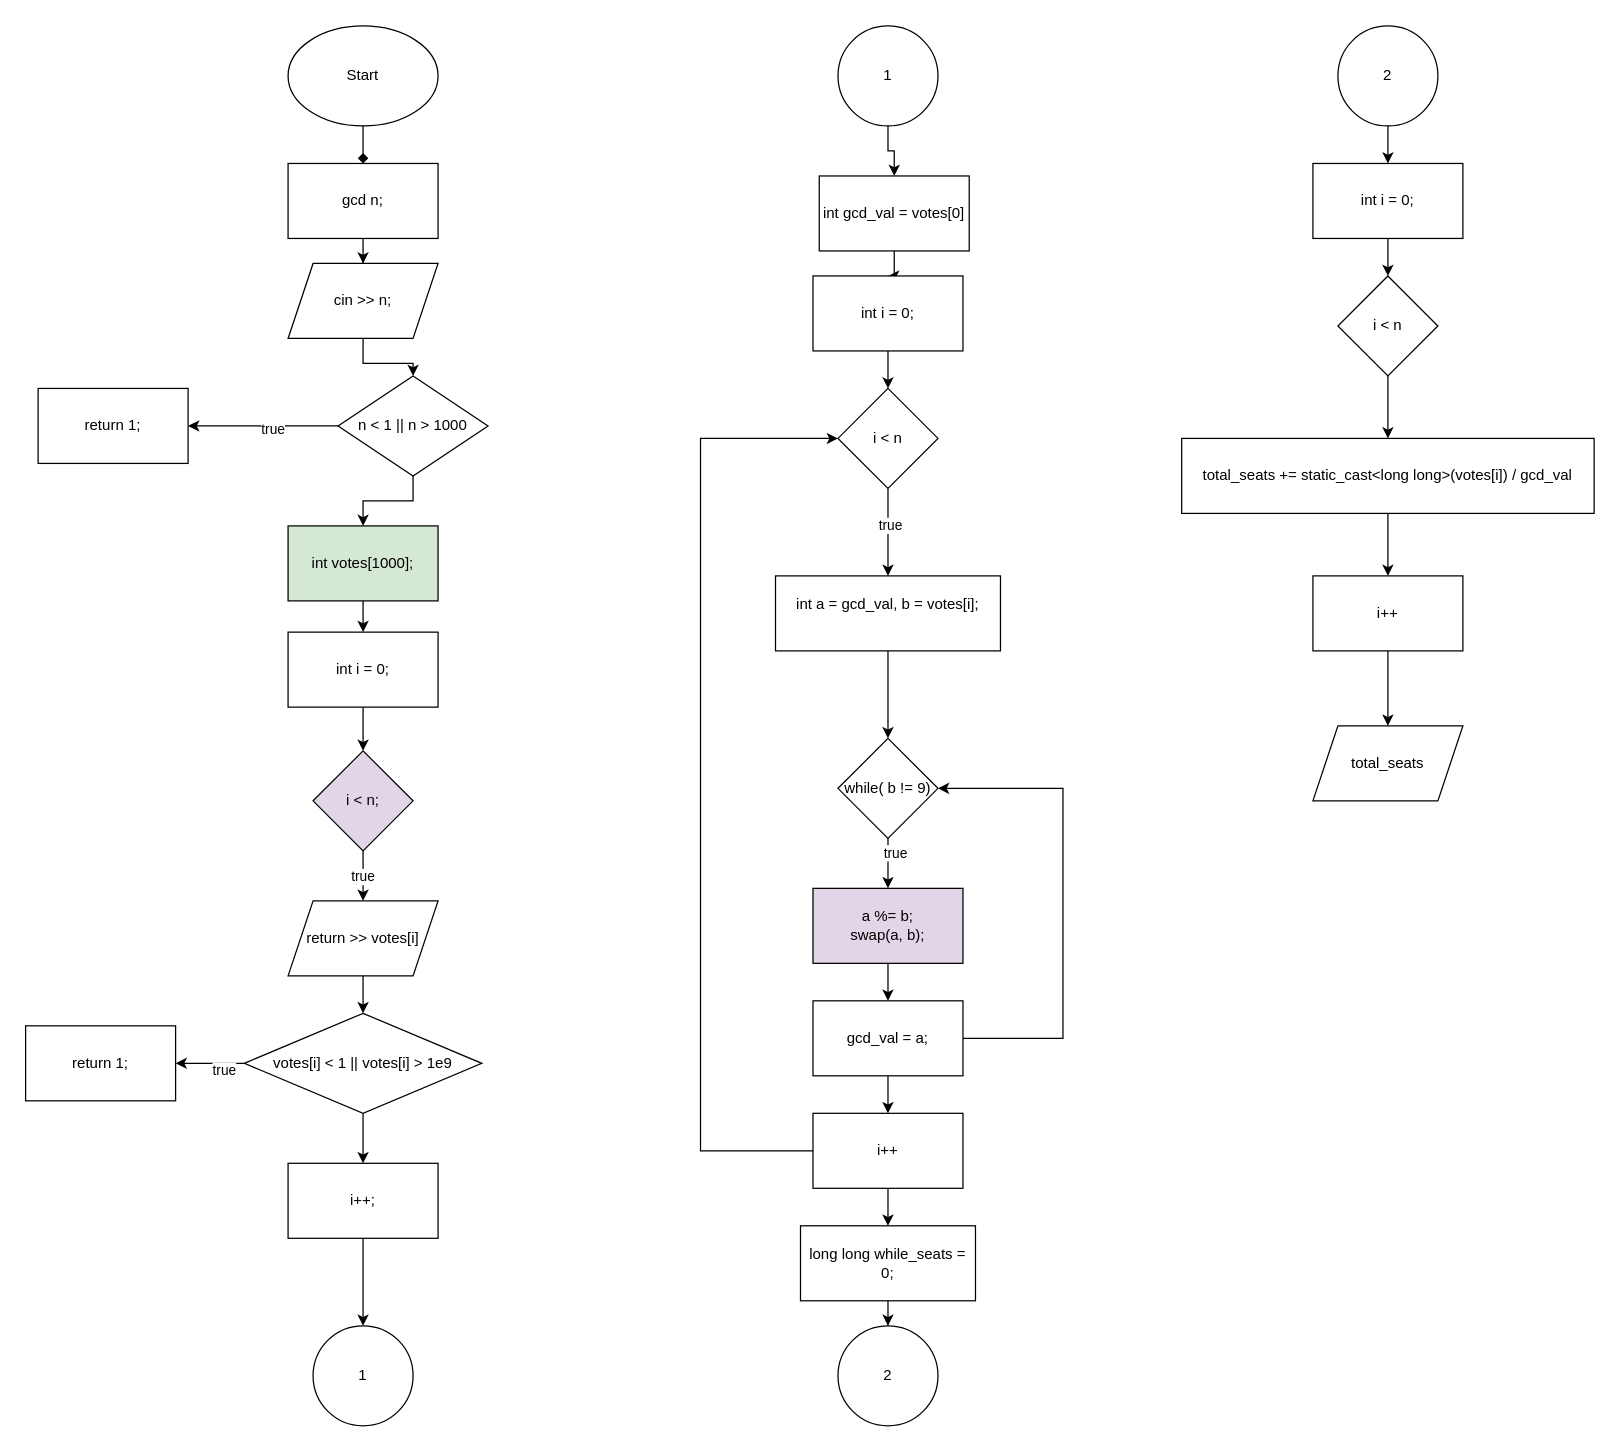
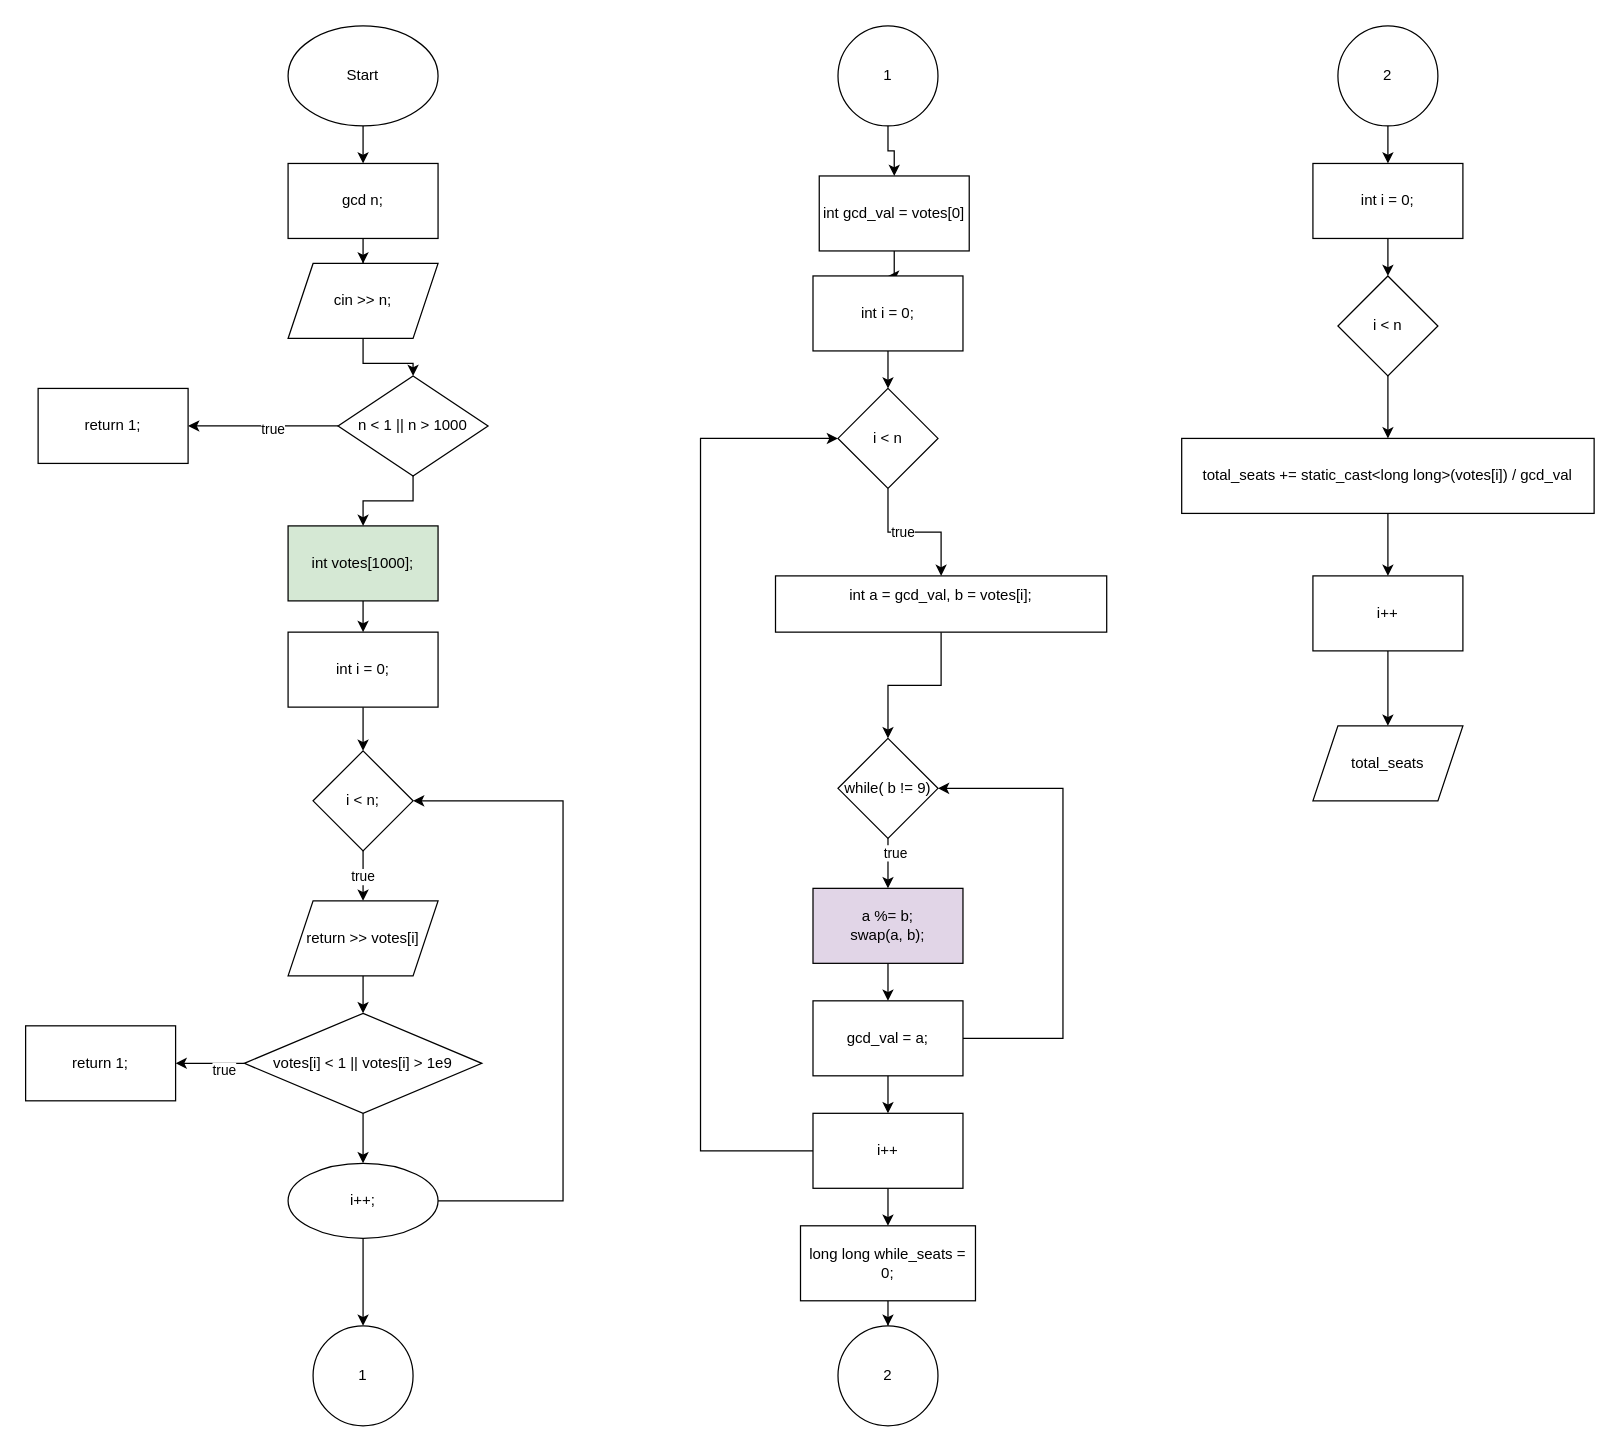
  <mxCell id="0" />
  <mxCell id="1" parent="0" />
- <mxCell id="2" value="" style="edgeStyle=orthogonalEdgeStyle;rounded=0;orthogonalLoop=1;jettySize=auto;html=1;endArrow=diamond;" edge="1" parent="1" source="3" target="5"><mxGeometry relative="1" as="geometry" /></mxCell>
+ <mxCell id="2" value="" style="edgeStyle=orthogonalEdgeStyle;rounded=0;orthogonalLoop=1;jettySize=auto;html=1;" edge="1" parent="1" source="3" target="5"><mxGeometry relative="1" as="geometry" /></mxCell>
  <mxCell id="3" value="Start" style="ellipse;whiteSpace=wrap;html=1;" vertex="1" parent="1"><mxGeometry x="230" y="20" width="120" height="80" as="geometry" /></mxCell>
  <mxCell id="4" value="" style="edgeStyle=orthogonalEdgeStyle;rounded=0;orthogonalLoop=1;jettySize=auto;html=1;" edge="1" parent="1" source="5" target="7"><mxGeometry relative="1" as="geometry" /></mxCell>
  <mxCell id="5" value="gcd n;" style="whiteSpace=wrap;html=1;" vertex="1" parent="1"><mxGeometry x="230" y="130" width="120" height="60" as="geometry" /></mxCell>
  <mxCell id="6" value="" style="edgeStyle=orthogonalEdgeStyle;rounded=0;orthogonalLoop=1;jettySize=auto;html=1;" edge="1" parent="1" source="7" target="11"><mxGeometry relative="1" as="geometry" /></mxCell>
  <mxCell id="7" value="cin &amp;gt;&amp;gt; n;" style="shape=parallelogram;perimeter=parallelogramPerimeter;whiteSpace=wrap;html=1;fixedSize=1;" vertex="1" parent="1"><mxGeometry x="230" y="210" width="120" height="60" as="geometry" /></mxCell>
  <mxCell id="8" value="" style="edgeStyle=orthogonalEdgeStyle;rounded=0;orthogonalLoop=1;jettySize=auto;html=1;" edge="1" parent="1" source="11" target="12"><mxGeometry relative="1" as="geometry" /></mxCell>
  <mxCell id="9" value="true" style="edgeLabel;html=1;align=center;verticalAlign=middle;resizable=0;points=[];" vertex="1" connectable="0" parent="8"><mxGeometry x="-0.125" y="2" relative="1" as="geometry"><mxPoint as="offset" /></mxGeometry></mxCell>
  <mxCell id="10" value="" style="edgeStyle=orthogonalEdgeStyle;rounded=0;orthogonalLoop=1;jettySize=auto;html=1;" edge="1" parent="1" source="11" target="14"><mxGeometry relative="1" as="geometry" /></mxCell>
  <mxCell id="11" value="n &amp;lt; 1 || n &amp;gt; 1000" style="rhombus;whiteSpace=wrap;html=1;" vertex="1" parent="1"><mxGeometry x="270" y="300" width="120" height="80" as="geometry" /></mxCell>
  <mxCell id="12" value="return 1;" style="whiteSpace=wrap;html=1;" vertex="1" parent="1"><mxGeometry x="30" y="310" width="120" height="60" as="geometry" /></mxCell>
  <mxCell id="13" value="" style="edgeStyle=orthogonalEdgeStyle;rounded=0;orthogonalLoop=1;jettySize=auto;html=1;" edge="1" parent="1" source="14" target="16"><mxGeometry relative="1" as="geometry" /></mxCell>
  <mxCell id="14" value="int votes[1000];" style="whiteSpace=wrap;html=1;fillColor=#d5e8d4;" vertex="1" parent="1"><mxGeometry x="230" y="420" width="120" height="60" as="geometry" /></mxCell>
  <mxCell id="15" value="" style="edgeStyle=orthogonalEdgeStyle;rounded=0;orthogonalLoop=1;jettySize=auto;html=1;" edge="1" parent="1" source="16" target="19"><mxGeometry relative="1" as="geometry" /></mxCell>
  <mxCell id="16" value="int i = 0;" style="whiteSpace=wrap;html=1;" vertex="1" parent="1"><mxGeometry x="230" y="505" width="120" height="60" as="geometry" /></mxCell>
  <mxCell id="17" value="" style="edgeStyle=orthogonalEdgeStyle;rounded=0;orthogonalLoop=1;jettySize=auto;html=1;" edge="1" parent="1" source="19" target="21"><mxGeometry relative="1" as="geometry" /></mxCell>
  <mxCell id="18" value="true" style="edgeLabel;html=1;align=center;verticalAlign=middle;resizable=0;points=[];" vertex="1" connectable="0" parent="17"><mxGeometry y="-1" relative="1" as="geometry"><mxPoint as="offset" /></mxGeometry></mxCell>
- <mxCell id="19" value="i &amp;lt; n;" style="rhombus;whiteSpace=wrap;html=1;fillColor=#e1d5e7;" vertex="1" parent="1"><mxGeometry x="250" y="600" width="80" height="80" as="geometry" /></mxCell>
+ <mxCell id="19" value="i &amp;lt; n;" style="rhombus;whiteSpace=wrap;html=1;" vertex="1" parent="1"><mxGeometry x="250" y="600" width="80" height="80" as="geometry" /></mxCell>
  <mxCell id="20" value="" style="edgeStyle=orthogonalEdgeStyle;rounded=0;orthogonalLoop=1;jettySize=auto;html=1;" edge="1" parent="1" source="21" target="25"><mxGeometry relative="1" as="geometry" /></mxCell>
  <mxCell id="21" value="return &amp;gt;&amp;gt; votes[i]" style="shape=parallelogram;perimeter=parallelogramPerimeter;whiteSpace=wrap;html=1;fixedSize=1;" vertex="1" parent="1"><mxGeometry x="230" y="720" width="120" height="60" as="geometry" /></mxCell>
  <mxCell id="22" value="" style="edgeStyle=orthogonalEdgeStyle;rounded=0;orthogonalLoop=1;jettySize=auto;html=1;" edge="1" parent="1" source="25" target="26"><mxGeometry relative="1" as="geometry" /></mxCell>
  <mxCell id="23" value="true" style="edgeLabel;html=1;align=center;verticalAlign=middle;resizable=0;points=[];" vertex="1" connectable="0" parent="22"><mxGeometry x="-0.382" y="5" relative="1" as="geometry"><mxPoint as="offset" /></mxGeometry></mxCell>
  <mxCell id="24" value="" style="edgeStyle=orthogonalEdgeStyle;rounded=0;orthogonalLoop=1;jettySize=auto;html=1;" edge="1" parent="1" source="25" target="29"><mxGeometry relative="1" as="geometry" /></mxCell>
  <mxCell id="25" value="votes[i] &amp;lt; 1 || votes[i] &amp;gt; 1e9" style="rhombus;whiteSpace=wrap;html=1;" vertex="1" parent="1"><mxGeometry x="195" y="810" width="190" height="80" as="geometry" /></mxCell>
  <mxCell id="26" value="return 1;" style="whiteSpace=wrap;html=1;" vertex="1" parent="1"><mxGeometry x="20" y="820" width="120" height="60" as="geometry" /></mxCell>
+ <mxCell id="27" style="edgeStyle=orthogonalEdgeStyle;rounded=0;orthogonalLoop=1;jettySize=auto;html=1;entryX=1;entryY=0.5;entryDx=0;entryDy=0;" edge="1" parent="1" source="29" target="19"><mxGeometry relative="1" as="geometry"><Array as="points"><mxPoint x="450" y="960" /><mxPoint x="450" y="640" /></Array></mxGeometry></mxCell>
  <mxCell id="28" value="" style="edgeStyle=orthogonalEdgeStyle;rounded=0;orthogonalLoop=1;jettySize=auto;html=1;" edge="1" parent="1" source="29" target="30"><mxGeometry relative="1" as="geometry" /></mxCell>
- <mxCell id="29" value="i++;" style="whiteSpace=wrap;html=1;" vertex="1" parent="1"><mxGeometry x="230" y="930" width="120" height="60" as="geometry" /></mxCell>
+ <mxCell id="29" value="i++;" style="ellipse;whiteSpace=wrap;html=1;" vertex="1" parent="1"><mxGeometry x="230" y="930" width="120" height="60" as="geometry" /></mxCell>
  <mxCell id="30" value="1" style="ellipse;whiteSpace=wrap;html=1;" vertex="1" parent="1"><mxGeometry x="250" y="1060" width="80" height="80" as="geometry" /></mxCell>
  <mxCell id="31" value="" style="edgeStyle=orthogonalEdgeStyle;rounded=0;orthogonalLoop=1;jettySize=auto;html=1;" edge="1" parent="1" source="32" target="34"><mxGeometry relative="1" as="geometry" /></mxCell>
  <mxCell id="32" value="1" style="ellipse;whiteSpace=wrap;html=1;aspect=fixed;" vertex="1" parent="1"><mxGeometry x="670" y="20" width="80" height="80" as="geometry" /></mxCell>
  <mxCell id="33" value="" style="edgeStyle=orthogonalEdgeStyle;rounded=0;orthogonalLoop=1;jettySize=auto;html=1;" edge="1" parent="1" source="34" target="36"><mxGeometry relative="1" as="geometry" /></mxCell>
  <mxCell id="34" value="int gcd_val = votes[0]" style="whiteSpace=wrap;html=1;" vertex="1" parent="1"><mxGeometry x="655" y="140" width="120" height="60" as="geometry" /></mxCell>
  <mxCell id="35" value="" style="edgeStyle=orthogonalEdgeStyle;rounded=0;orthogonalLoop=1;jettySize=auto;html=1;" edge="1" parent="1" source="36" target="39"><mxGeometry relative="1" as="geometry" /></mxCell>
  <mxCell id="36" value="int i = 0;" style="whiteSpace=wrap;html=1;" vertex="1" parent="1"><mxGeometry x="650" y="220" width="120" height="60" as="geometry" /></mxCell>
  <mxCell id="37" value="" style="edgeStyle=orthogonalEdgeStyle;rounded=0;orthogonalLoop=1;jettySize=auto;html=1;" edge="1" parent="1" source="39" target="41"><mxGeometry relative="1" as="geometry" /></mxCell>
  <mxCell id="38" value="true" style="edgeLabel;html=1;align=center;verticalAlign=middle;resizable=0;points=[];" vertex="1" connectable="0" parent="37"><mxGeometry x="-0.178" y="1" relative="1" as="geometry"><mxPoint as="offset" /></mxGeometry></mxCell>
  <mxCell id="39" value="i &amp;lt; n" style="rhombus;whiteSpace=wrap;html=1;" vertex="1" parent="1"><mxGeometry x="670" y="310" width="80" height="80" as="geometry" /></mxCell>
  <mxCell id="40" value="" style="edgeStyle=orthogonalEdgeStyle;rounded=0;orthogonalLoop=1;jettySize=auto;html=1;" edge="1" parent="1" source="41" target="44"><mxGeometry relative="1" as="geometry" /></mxCell>
- <mxCell id="41" value="int a = gcd_val, b = votes[i];&lt;div&gt;&lt;br&gt;&lt;/div&gt;" style="whiteSpace=wrap;html=1;" vertex="1" parent="1"><mxGeometry x="620" y="460" width="180" height="60" as="geometry" /></mxCell>
+ <mxCell id="41" value="int a = gcd_val, b = votes[i];&lt;div&gt;&lt;br&gt;&lt;/div&gt;" style="whiteSpace=wrap;html=1;" vertex="1" parent="1"><mxGeometry x="620" y="460" width="265" height="45" as="geometry" /></mxCell>
  <mxCell id="42" value="" style="edgeStyle=orthogonalEdgeStyle;rounded=0;orthogonalLoop=1;jettySize=auto;html=1;" edge="1" parent="1" source="44" target="46"><mxGeometry relative="1" as="geometry" /></mxCell>
  <mxCell id="43" value="true" style="edgeLabel;html=1;align=center;verticalAlign=middle;resizable=0;points=[];" vertex="1" connectable="0" parent="42"><mxGeometry x="-0.45" y="5" relative="1" as="geometry"><mxPoint as="offset" /></mxGeometry></mxCell>
  <mxCell id="44" value="while( b != 9)" style="rhombus;whiteSpace=wrap;html=1;" vertex="1" parent="1"><mxGeometry x="670" y="590" width="80" height="80" as="geometry" /></mxCell>
  <mxCell id="45" value="" style="edgeStyle=orthogonalEdgeStyle;rounded=0;orthogonalLoop=1;jettySize=auto;html=1;" edge="1" parent="1" source="46" target="49"><mxGeometry relative="1" as="geometry" /></mxCell>
  <mxCell id="46" value="a %= b;&lt;div&gt;swap(a, b);&lt;/div&gt;" style="whiteSpace=wrap;html=1;fillColor=#e1d5e7;" vertex="1" parent="1"><mxGeometry x="650" y="710" width="120" height="60" as="geometry" /></mxCell>
  <mxCell id="47" value="" style="edgeStyle=orthogonalEdgeStyle;rounded=0;orthogonalLoop=1;jettySize=auto;html=1;" edge="1" parent="1" source="49" target="52"><mxGeometry relative="1" as="geometry" /></mxCell>
  <mxCell id="48" style="edgeStyle=orthogonalEdgeStyle;rounded=0;orthogonalLoop=1;jettySize=auto;html=1;entryX=1;entryY=0.5;entryDx=0;entryDy=0;" edge="1" parent="1" source="49" target="44"><mxGeometry relative="1" as="geometry"><Array as="points"><mxPoint x="850" y="830" /><mxPoint x="850" y="630" /></Array></mxGeometry></mxCell>
  <mxCell id="49" value="gcd_val = a;" style="whiteSpace=wrap;html=1;" vertex="1" parent="1"><mxGeometry x="650" y="800" width="120" height="60" as="geometry" /></mxCell>
  <mxCell id="50" style="edgeStyle=orthogonalEdgeStyle;rounded=0;orthogonalLoop=1;jettySize=auto;html=1;entryX=0;entryY=0.5;entryDx=0;entryDy=0;" edge="1" parent="1" source="52" target="39"><mxGeometry relative="1" as="geometry"><Array as="points"><mxPoint x="560" y="920" /><mxPoint x="560" y="350" /></Array></mxGeometry></mxCell>
  <mxCell id="51" value="" style="edgeStyle=orthogonalEdgeStyle;rounded=0;orthogonalLoop=1;jettySize=auto;html=1;" edge="1" parent="1" source="52" target="54"><mxGeometry relative="1" as="geometry" /></mxCell>
  <mxCell id="52" value="i++" style="whiteSpace=wrap;html=1;" vertex="1" parent="1"><mxGeometry x="650" y="890" width="120" height="60" as="geometry" /></mxCell>
  <mxCell id="53" value="" style="edgeStyle=orthogonalEdgeStyle;rounded=0;orthogonalLoop=1;jettySize=auto;html=1;" edge="1" parent="1" source="54" target="55"><mxGeometry relative="1" as="geometry" /></mxCell>
  <mxCell id="54" value="long long while_seats = 0;" style="whiteSpace=wrap;html=1;" vertex="1" parent="1"><mxGeometry x="640" y="980" width="140" height="60" as="geometry" /></mxCell>
  <mxCell id="55" value="2" style="ellipse;whiteSpace=wrap;html=1;" vertex="1" parent="1"><mxGeometry x="670" y="1060" width="80" height="80" as="geometry" /></mxCell>
  <mxCell id="56" value="" style="edgeStyle=orthogonalEdgeStyle;rounded=0;orthogonalLoop=1;jettySize=auto;html=1;" edge="1" parent="1" source="57" target="59"><mxGeometry relative="1" as="geometry" /></mxCell>
  <mxCell id="57" value="2" style="ellipse;whiteSpace=wrap;html=1;aspect=fixed;" vertex="1" parent="1"><mxGeometry x="1070" y="20" width="80" height="80" as="geometry" /></mxCell>
  <mxCell id="58" value="" style="edgeStyle=orthogonalEdgeStyle;rounded=0;orthogonalLoop=1;jettySize=auto;html=1;" edge="1" parent="1" source="59" target="61"><mxGeometry relative="1" as="geometry" /></mxCell>
  <mxCell id="59" value="int i = 0;" style="whiteSpace=wrap;html=1;" vertex="1" parent="1"><mxGeometry x="1050" y="130" width="120" height="60" as="geometry" /></mxCell>
  <mxCell id="60" value="" style="edgeStyle=orthogonalEdgeStyle;rounded=0;orthogonalLoop=1;jettySize=auto;html=1;" edge="1" parent="1" source="61" target="63"><mxGeometry relative="1" as="geometry" /></mxCell>
  <mxCell id="61" value="i &amp;lt; n" style="rhombus;whiteSpace=wrap;html=1;" vertex="1" parent="1"><mxGeometry x="1070" y="220" width="80" height="80" as="geometry" /></mxCell>
  <mxCell id="62" value="" style="edgeStyle=orthogonalEdgeStyle;rounded=0;orthogonalLoop=1;jettySize=auto;html=1;" edge="1" parent="1" source="63" target="65"><mxGeometry relative="1" as="geometry" /></mxCell>
  <mxCell id="63" value="total_seats += static_cast&amp;lt;long long&amp;gt;(votes[i]) / gcd_val" style="whiteSpace=wrap;html=1;" vertex="1" parent="1"><mxGeometry x="945" y="350" width="330" height="60" as="geometry" /></mxCell>
  <mxCell id="64" value="" style="edgeStyle=orthogonalEdgeStyle;rounded=0;orthogonalLoop=1;jettySize=auto;html=1;" edge="1" parent="1" source="65" target="66"><mxGeometry relative="1" as="geometry" /></mxCell>
  <mxCell id="65" value="i++" style="whiteSpace=wrap;html=1;" vertex="1" parent="1"><mxGeometry x="1050" y="460" width="120" height="60" as="geometry" /></mxCell>
  <mxCell id="66" value="total_seats" style="shape=parallelogram;perimeter=parallelogramPerimeter;whiteSpace=wrap;html=1;fixedSize=1;" vertex="1" parent="1"><mxGeometry x="1050" y="580" width="120" height="60" as="geometry" /></mxCell>
